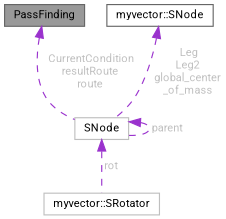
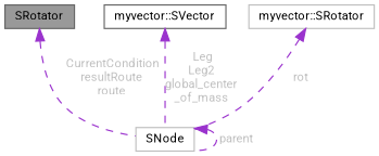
  digraph {
    fontname=Roboto
    node [color=gray40 fillcolor=white fontname=Roboto fontsize=10 shape=box style=filled]
    edge [color=darkorchid3 dir=back fontcolor=grey fontname=Roboto fontsize=10 labelfontname=Helvetica labelfontsize=10 style=dashed]
-   n1 [fillcolor=grey60 fontcolor=black height=0.2 label=PassFinding width=0.4]
+   n1 [fillcolor=grey60 fontcolor=black height=0.2 label=SRotator width=0.4]
    n2 [color=grey75 height=0.2 label=SNode width=0.4]
-   n3 [height=0.2 label="myvector::SNode" width=0.4]
+   n3 [height=0.2 label="myvector::SVector" width=0.4]
    n4 [color=grey75 height=0.2 label="myvector::SRotator" width=0.4]
    n1 -> n2 [label=" CurrentCondition\nresultRoute\nroute"]
    n2 -> n2 [label=" parent"]
    n3 -> n2 [label=" Leg\nLeg2\nglobal_center\l_of_mass"]
-   n2 -> n4 [label=" rot"]
+   n4 -> n2 [label=" rot"]
  }
